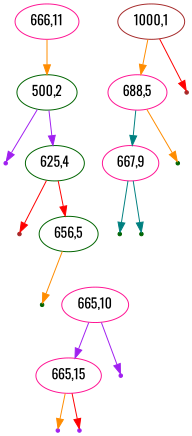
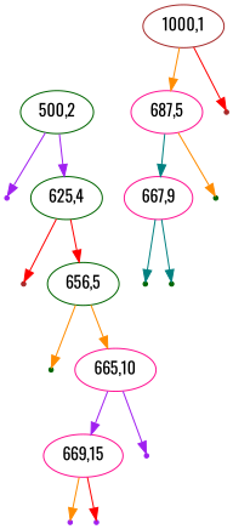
  digraph {
    fontname=Oswald
    node [color=darkgreen fontname=Oswald shape=point]
    edge [color=darkorange fontname=Oswald]
-   "666,11" [color=deeppink shape=""]
    "500,2" [shape=""]
    null28 [color=purple]
    "625,4" [shape=""]
    "1000,1" [color=brown shape=""]
-   "687,5" [color=deeppink label="688,5" shape=""]
+   "687,5" [color=deeppink shape=""]
    null37 [color=brown]
    null29 [color=brown]
    n9 [label="656,5" shape=""]
    null30
    "665,10" [color=deeppink shape=""]
-   "665,15" [color=deeppink shape=""]
+   "665,15" [color=deeppink label="669,15" shape=""]
    null33 [color=purple]
    null31 [color=purple]
    null32 [color=purple]
    "667,9" [color=deeppink shape=""]
    null36
    null34
    null35
-   "666,11" -> "500,2"
    "500,2" -> null28 [color=purple]
    "500,2" -> "625,4" [color=purple]
    "625,4" -> null29 [color=red]
    "625,4" -> n9 [color=red]
    "1000,1" -> "687,5"
    "1000,1" -> null37 [color=red]
    "687,5" -> "667,9" [color=teal]
    "687,5" -> null36
    n9 -> null30
+   n9 -> "665,10"
    "665,10" -> "665,15" [color=purple]
    "665,10" -> null33 [color=purple]
    "665,15" -> null31
    "665,15" -> null32 [color=red]
    "667,9" -> null34 [color=teal]
    "667,9" -> null35 [color=teal]
  }
